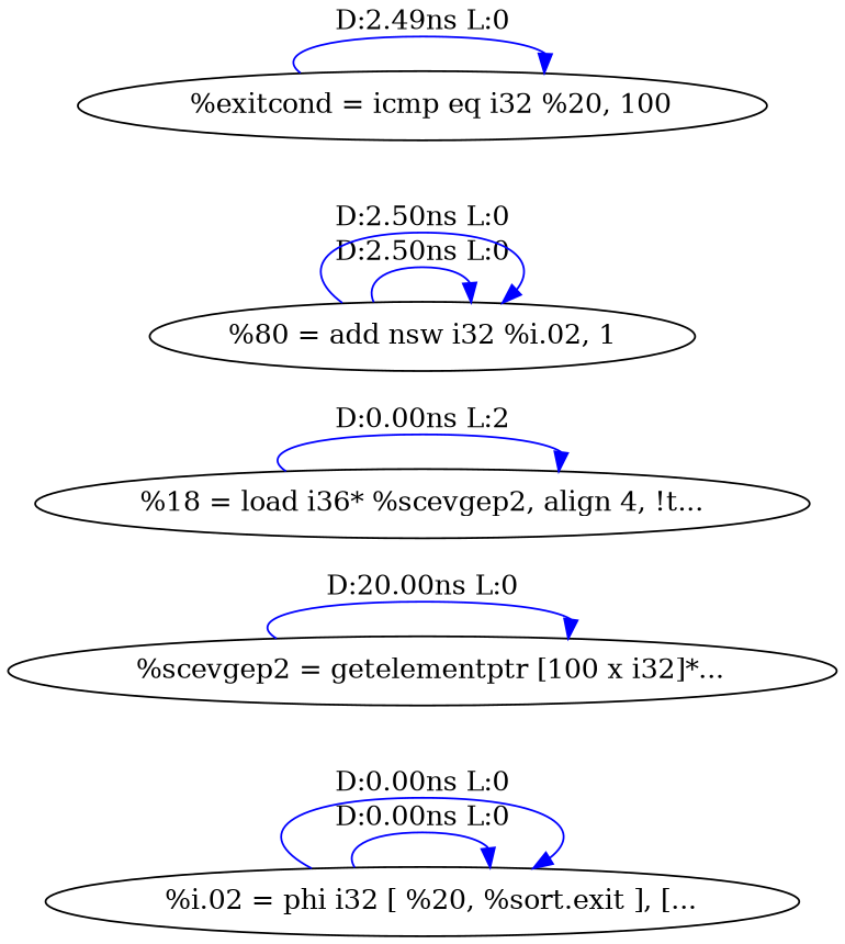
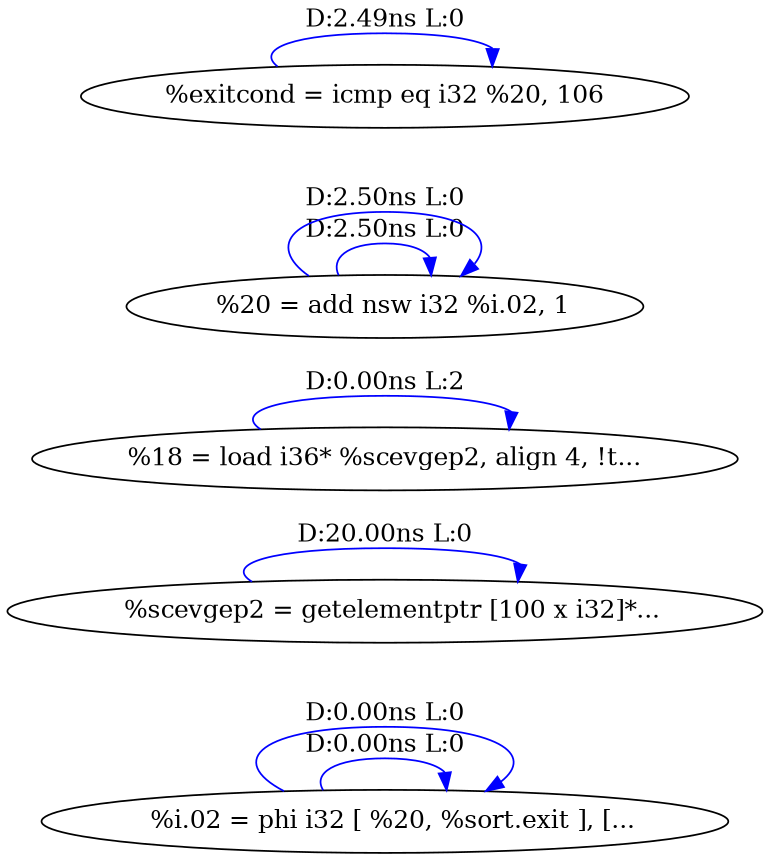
  digraph {
    rankdir=LR
    edge [color=blue]
    n1 [label="  %i.02 = phi i32 [ %20, %sort.exit ], [..."]
    n2 [label="  %scevgep2 = getelementptr [100 x i32]*..."]
    n3 [label="%18 = load i36* %scevgep2, align 4, !t..."]
-   n4 [label="%80 = add nsw i32 %i.02, 1"]
-   n5 [label="  %exitcond = icmp eq i32 %20, 100"]
+   n4 [label="  %20 = add nsw i32 %i.02, 1"]
+   n5 [label="%exitcond = icmp eq i32 %20, 106"]
    n1 -> n1 [label="D:0.00ns L:0"]
    n1 -> n1 [label="D:0.00ns L:0"]
    n2 -> n2 [label="D:20.00ns L:0"]
    n3 -> n3 [label="D:0.00ns L:2"]
    n4 -> n4 [label="D:2.50ns L:0"]
    n4 -> n4 [label="D:2.50ns L:0"]
    n5 -> n5 [label="D:2.49ns L:0"]
  }
